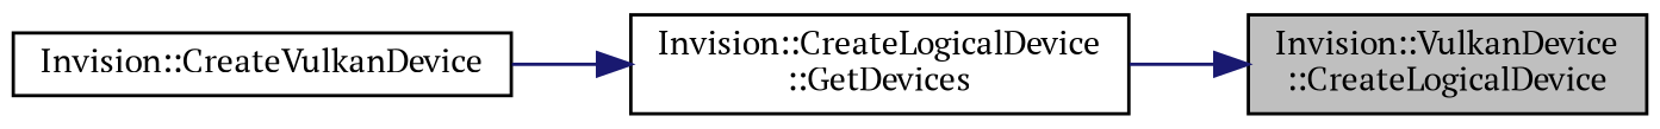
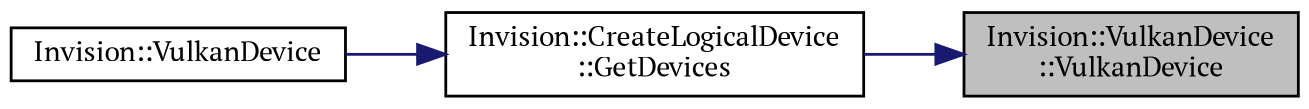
  digraph {
    fontname="PT Serif"
    rankdir=RL
    node [color=black fillcolor=white fontname="PT Serif" fontsize=10 shape=record style=filled]
    edge [color=midnightblue dir=back fontname="PT Serif" fontsize=10 labelfontname=Helvetica labelfontsize=10 style=solid]
-   n1 [fillcolor=grey75 fontcolor=black height=0.2 label="Invision::VulkanDevice\l::CreateLogicalDevice" width=0.4]
+   n1 [fillcolor=grey75 fontcolor=black height=0.2 label="Invision::VulkanDevice\l::VulkanDevice" width=0.4]
    n2 [height=0.2 label="Invision::CreateLogicalDevice\l::GetDevices" width=0.4]
-   n3 [height=0.2 label="Invision::CreateVulkanDevice" width=0.4]
+   n3 [height=0.2 label="Invision::VulkanDevice" width=0.4]
    n1 -> n2
    n2 -> n3
  }
